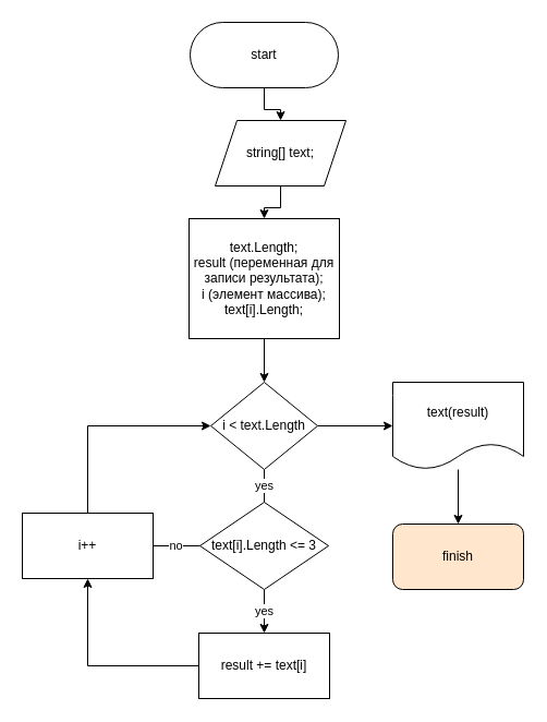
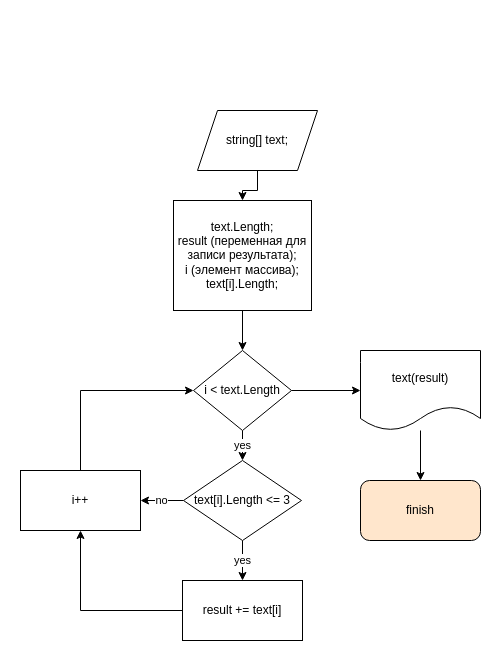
  <mxCell id="0" />
  <mxCell id="1" parent="0" />
- <mxCell id="2" value="" style="edgeStyle=orthogonalEdgeStyle;rounded=0;orthogonalLoop=1;jettySize=auto;html=1;" edge="1" parent="1" source="3" target="5"><mxGeometry relative="1" as="geometry" /></mxCell>
- <mxCell id="3" value="start" style="rounded=1;whiteSpace=wrap;html=1;arcSize=50;" vertex="1" parent="1"><mxGeometry x="174" y="20" width="136" height="60" as="geometry" /></mxCell>
  <mxCell id="4" value="" style="edgeStyle=orthogonalEdgeStyle;rounded=0;orthogonalLoop=1;jettySize=auto;html=1;" edge="1" parent="1" source="5" target="7"><mxGeometry relative="1" as="geometry" /></mxCell>
  <mxCell id="5" value="string[] text;" style="shape=parallelogram;perimeter=parallelogramPerimeter;whiteSpace=wrap;html=1;fixedSize=1;" vertex="1" parent="1"><mxGeometry x="197" y="110" width="120" height="60" as="geometry" /></mxCell>
  <mxCell id="6" value="" style="edgeStyle=orthogonalEdgeStyle;rounded=0;orthogonalLoop=1;jettySize=auto;html=1;" edge="1" parent="1" source="7" target="10"><mxGeometry relative="1" as="geometry" /></mxCell>
  <mxCell id="7" value="text.Length;&lt;br&gt;result (переменная для записи результата);&lt;br&gt;i (элемент массива);&lt;br&gt;text[i].Length;" style="rounded=0;whiteSpace=wrap;html=1;" vertex="1" parent="1"><mxGeometry x="173" y="200" width="138" height="110" as="geometry" /></mxCell>
- <mxCell id="8" value="yes" style="edgeStyle=orthogonalEdgeStyle;rounded=0;orthogonalLoop=1;jettySize=auto;html=1;endArrow=none;" edge="1" parent="1" source="10" target="13"><mxGeometry relative="1" as="geometry" /></mxCell>
+ <mxCell id="8" value="yes" style="edgeStyle=orthogonalEdgeStyle;rounded=0;orthogonalLoop=1;jettySize=auto;html=1;" edge="1" parent="1" source="10" target="13"><mxGeometry relative="1" as="geometry" /></mxCell>
  <mxCell id="9" value="" style="edgeStyle=orthogonalEdgeStyle;rounded=0;orthogonalLoop=1;jettySize=auto;html=1;" edge="1" parent="1" source="10" target="19"><mxGeometry relative="1" as="geometry" /></mxCell>
  <mxCell id="10" value="i &amp;lt; text.Length" style="rhombus;whiteSpace=wrap;html=1;" vertex="1" parent="1"><mxGeometry x="193" y="350" width="98" height="80" as="geometry" /></mxCell>
  <mxCell id="11" value="yes" style="edgeStyle=orthogonalEdgeStyle;rounded=0;orthogonalLoop=1;jettySize=auto;html=1;" edge="1" parent="1" source="13" target="14"><mxGeometry relative="1" as="geometry" /></mxCell>
- <mxCell id="12" value="no" style="edgeStyle=orthogonalEdgeStyle;rounded=0;orthogonalLoop=1;jettySize=auto;html=1;endArrow=none;" edge="1" parent="1" source="13" target="16"><mxGeometry relative="1" as="geometry" /></mxCell>
+ <mxCell id="12" value="no" style="edgeStyle=orthogonalEdgeStyle;rounded=0;orthogonalLoop=1;jettySize=auto;html=1;" edge="1" parent="1" source="13" target="16"><mxGeometry relative="1" as="geometry" /></mxCell>
  <mxCell id="13" value="text[i].Length &amp;lt;= 3" style="rhombus;whiteSpace=wrap;html=1;" vertex="1" parent="1"><mxGeometry x="183" y="460" width="118" height="80" as="geometry" /></mxCell>
  <mxCell id="14" value="result += text[i]" style="rounded=0;whiteSpace=wrap;html=1;" vertex="1" parent="1"><mxGeometry x="182" y="580" width="120" height="60" as="geometry" /></mxCell>
  <mxCell id="15" style="edgeStyle=orthogonalEdgeStyle;rounded=0;orthogonalLoop=1;jettySize=auto;html=1;entryX=0;entryY=0.5;entryDx=0;entryDy=0;" edge="1" parent="1" source="16" target="10"><mxGeometry relative="1" as="geometry"><mxPoint x="80" y="380" as="targetPoint" /><Array as="points"><mxPoint x="80" y="390" /></Array></mxGeometry></mxCell>
  <mxCell id="16" value="i++" style="rounded=0;whiteSpace=wrap;html=1;" vertex="1" parent="1"><mxGeometry x="20" y="470" width="120" height="60" as="geometry" /></mxCell>
  <mxCell id="17" value="" style="endArrow=classic;html=1;rounded=0;exitX=0;exitY=0.5;exitDx=0;exitDy=0;entryX=0.5;entryY=1;entryDx=0;entryDy=0;" edge="1" parent="1" source="14" target="16"><mxGeometry width="50" height="50" relative="1" as="geometry"><mxPoint x="220" y="540" as="sourcePoint" /><mxPoint x="270" y="490" as="targetPoint" /><Array as="points"><mxPoint x="80" y="610" /></Array></mxGeometry></mxCell>
  <mxCell id="18" value="" style="edgeStyle=orthogonalEdgeStyle;rounded=0;orthogonalLoop=1;jettySize=auto;html=1;" edge="1" parent="1" source="19" target="20"><mxGeometry relative="1" as="geometry" /></mxCell>
  <mxCell id="19" value="text(result)" style="shape=document;whiteSpace=wrap;html=1;boundedLbl=1;" vertex="1" parent="1"><mxGeometry x="360" y="350" width="120" height="80" as="geometry" /></mxCell>
  <mxCell id="20" value="finish" style="rounded=1;whiteSpace=wrap;html=1;fillColor=#ffe6cc;" vertex="1" parent="1"><mxGeometry x="360" y="480" width="120" height="60" as="geometry" /></mxCell>
